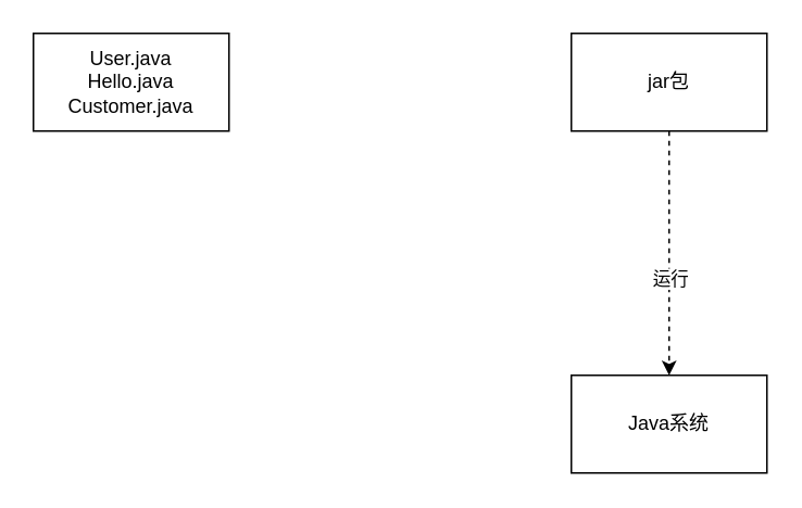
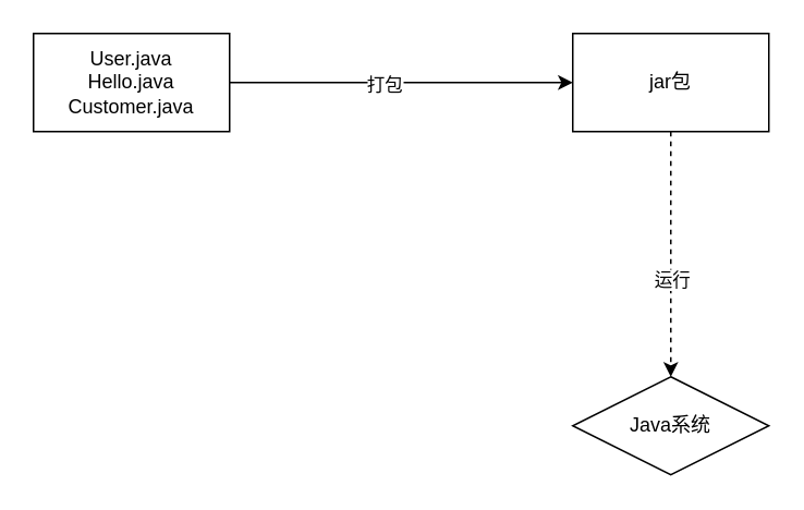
  <mxCell id="0" />
  <mxCell id="1" parent="0" />
+ <mxCell id="2" style="edgeStyle=orthogonalEdgeStyle;rounded=0;orthogonalLoop=1;jettySize=auto;html=1;entryX=0;entryY=0.5;entryDx=0;entryDy=0;" edge="1" parent="1" source="4" target="7"><mxGeometry relative="1" as="geometry" /></mxCell>
+ <mxCell id="3" value="打包&lt;br&gt;" style="edgeLabel;html=1;align=center;verticalAlign=middle;resizable=0;points=[];" vertex="1" connectable="0" parent="2"><mxGeometry x="-0.105" y="-1" relative="1" as="geometry"><mxPoint as="offset" /></mxGeometry></mxCell>
  <mxCell id="4" value="User.java&lt;br&gt;Hello.java&lt;br&gt;Customer.java&lt;br&gt;" style="rounded=0;whiteSpace=wrap;html=1;" vertex="1" parent="1"><mxGeometry x="20" y="20" width="120" height="60" as="geometry" /></mxCell>
  <mxCell id="5" style="edgeStyle=orthogonalEdgeStyle;rounded=0;orthogonalLoop=1;jettySize=auto;html=1;exitX=0.5;exitY=1;exitDx=0;exitDy=0;dashed=1;" edge="1" parent="1" source="7" target="8"><mxGeometry relative="1" as="geometry" /></mxCell>
  <mxCell id="6" value="运行&lt;br&gt;" style="edgeLabel;html=1;align=center;verticalAlign=middle;resizable=0;points=[];" vertex="1" connectable="0" parent="5"><mxGeometry x="0.2" relative="1" as="geometry"><mxPoint as="offset" /></mxGeometry></mxCell>
  <mxCell id="7" value="jar包&lt;br&gt;" style="rounded=0;whiteSpace=wrap;html=1;" vertex="1" parent="1"><mxGeometry x="350" y="20" width="120" height="60" as="geometry" /></mxCell>
- <mxCell id="8" value="Java系统" style="rounded=0;whiteSpace=wrap;html=1;" vertex="1" parent="1"><mxGeometry x="350" y="230" width="120" height="60" as="geometry" /></mxCell>
+ <mxCell id="8" value="Java系统" style="rhombus;whiteSpace=wrap;html=1;" vertex="1" parent="1"><mxGeometry x="350" y="230" width="120" height="60" as="geometry" /></mxCell>
